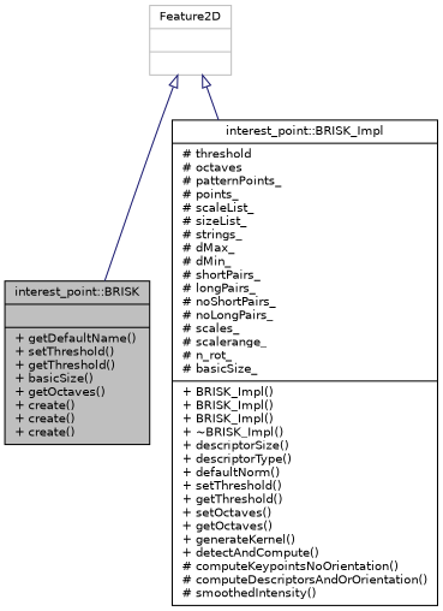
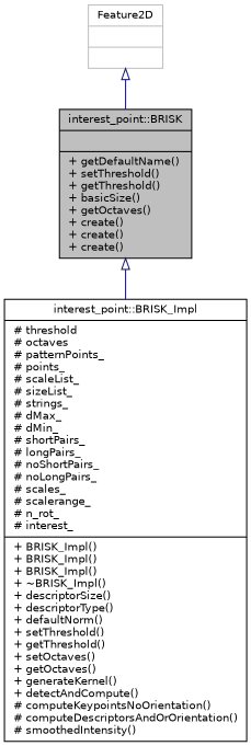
  digraph {
    fontname="DejaVu Sans"
    node [color=black fillcolor=white fontname="DejaVu Sans" fontsize=10 shape=record style=filled]
    edge [arrowtail=onormal color=midnightblue dir=back fontname="DejaVu Sans" fontsize=10 labelfontname=Helvetica labelfontsize=10 style=solid]
    n1 [fillcolor=grey75 fontcolor=black height=0.2 label="{interest_point::BRISK\n||+ getDefaultName()\l+ setThreshold()\l+ getThreshold()\l+ basicSize()\l+ getOctaves()\l+ create()\l+ create()\l+ create()\l}" width=0.4]
-   n2 [height=0.2 label="{interest_point::BRISK_Impl\n|# threshold\l# octaves\l# patternPoints_\l# points_\l# scaleList_\l# sizeList_\l# strings_\l# dMax_\l# dMin_\l# shortPairs_\l# longPairs_\l# noShortPairs_\l# noLongPairs_\l# scales_\l# scalerange_\l# n_rot_\l# basicSize_\l|+ BRISK_Impl()\l+ BRISK_Impl()\l+ BRISK_Impl()\l+ ~BRISK_Impl()\l+ descriptorSize()\l+ descriptorType()\l+ defaultNorm()\l+ setThreshold()\l+ getThreshold()\l+ setOctaves()\l+ getOctaves()\l+ generateKernel()\l+ detectAndCompute()\l# computeKeypointsNoOrientation()\l# computeDescriptorsAndOrOrientation()\l# smoothedIntensity()\l}" width=0.4]
+   n2 [height=0.2 label="{interest_point::BRISK_Impl\n|# threshold\l# octaves\l# patternPoints_\l# points_\l# scaleList_\l# sizeList_\l# strings_\l# dMax_\l# dMin_\l# shortPairs_\l# longPairs_\l# noShortPairs_\l# noLongPairs_\l# scales_\l# scalerange_\l# n_rot_\l# interest_\l|+ BRISK_Impl()\l+ BRISK_Impl()\l+ BRISK_Impl()\l+ ~BRISK_Impl()\l+ descriptorSize()\l+ descriptorType()\l+ defaultNorm()\l+ setThreshold()\l+ getThreshold()\l+ setOctaves()\l+ getOctaves()\l+ generateKernel()\l+ detectAndCompute()\l# computeKeypointsNoOrientation()\l# computeDescriptorsAndOrOrientation()\l# smoothedIntensity()\l}" width=0.4]
    n3 [color=grey75 height=0.2 label="{Feature2D\n||}" width=0.4]
-   n3 -> n2
+   n1 -> n2
    n3 -> n1
  }
